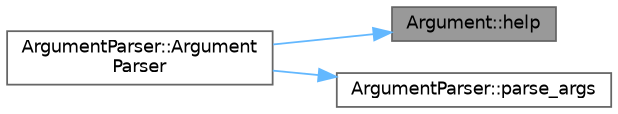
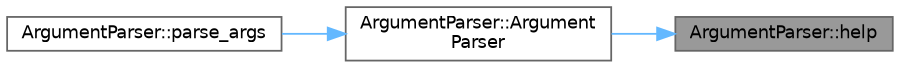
  digraph {
    rankdir=RL
    node [color=grey40 fillcolor=white fontname=Helvetica fontsize=10 shape=box style=filled]
    edge [color=steelblue1 dir=back fontname=Helvetica fontsize=10 labelfontname=Helvetica labelfontsize=10 style=solid]
-   n1 [color=gray40 fillcolor=grey60 fontcolor=black height=0.2 label="Argument::help" width=0.4]
+   n1 [color=gray40 fillcolor=grey60 fontcolor=black height=0.2 label="ArgumentParser::help" width=0.4]
    n2 [height=0.2 label="ArgumentParser::Argument\lParser" width=0.4]
    n3 [height=0.2 label="ArgumentParser::parse_args" width=0.4]
    n1 -> n2
-   n3 -> n2
+   n2 -> n3
  }
